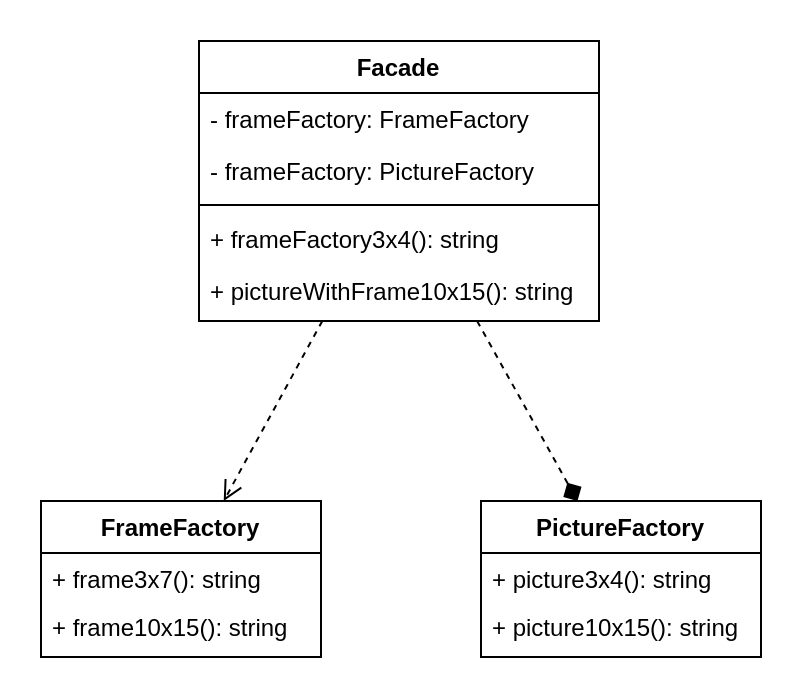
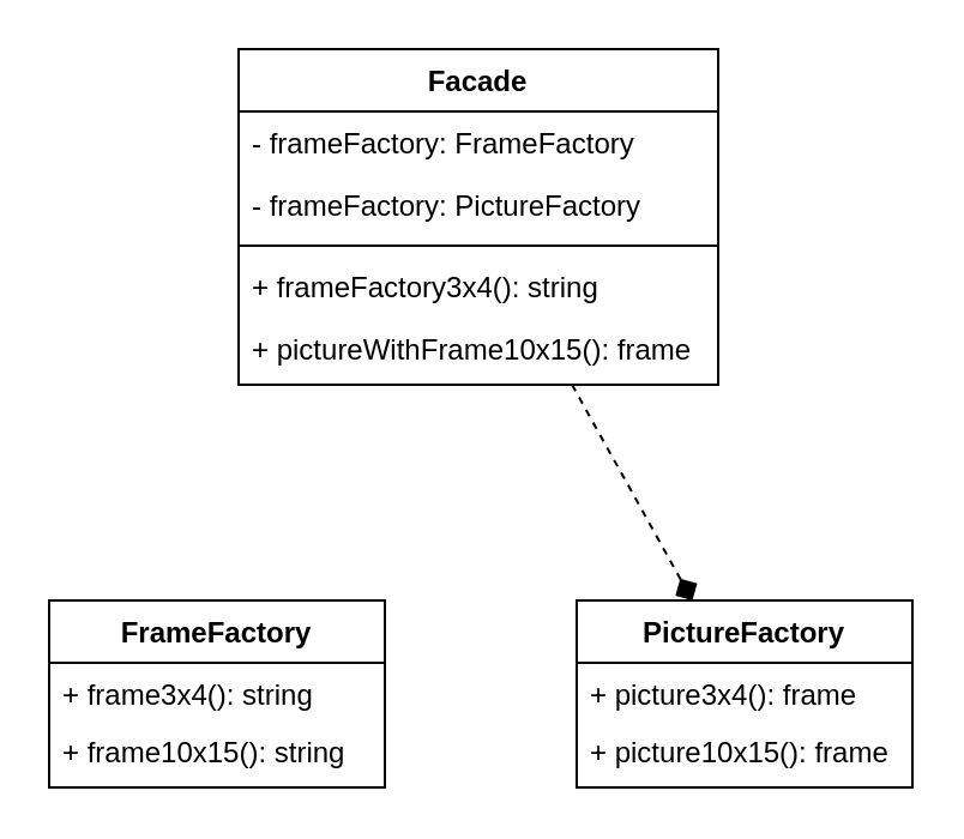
  <mxCell id="0" />
  <mxCell id="1" parent="0" />
  <mxCell id="2" value="Facade" style="swimlane;fontStyle=1;align=center;verticalAlign=top;childLayout=stackLayout;horizontal=1;startSize=26;horizontalStack=0;resizeParent=1;resizeParentMax=0;resizeLast=0;collapsible=1;marginBottom=0;" parent="1" vertex="1"><mxGeometry x="99" y="20" width="200" height="140" as="geometry" /></mxCell>
  <mxCell id="3" value="- frameFactory: FrameFactory" style="text;strokeColor=none;fillColor=none;align=left;verticalAlign=top;spacingLeft=4;spacingRight=4;overflow=hidden;rotatable=0;points=[[0,0.5],[1,0.5]];portConstraint=eastwest;" parent="2" vertex="1"><mxGeometry y="26" width="200" height="26" as="geometry" /></mxCell>
  <mxCell id="4" value="- frameFactory: PictureFactory" style="text;strokeColor=none;fillColor=none;align=left;verticalAlign=top;spacingLeft=4;spacingRight=4;overflow=hidden;rotatable=0;points=[[0,0.5],[1,0.5]];portConstraint=eastwest;" vertex="1" parent="2"><mxGeometry y="52" width="200" height="26" as="geometry" /></mxCell>
  <mxCell id="5" value="" style="line;strokeWidth=1;fillColor=none;align=left;verticalAlign=middle;spacingTop=-1;spacingLeft=3;spacingRight=3;rotatable=0;labelPosition=right;points=[];portConstraint=eastwest;strokeColor=inherit;" parent="2" vertex="1"><mxGeometry y="78" width="200" height="8" as="geometry" /></mxCell>
  <mxCell id="6" value="+ frameFactory3x4(): string" style="text;strokeColor=none;fillColor=none;align=left;verticalAlign=top;spacingLeft=4;spacingRight=4;overflow=hidden;rotatable=0;points=[[0,0.5],[1,0.5]];portConstraint=eastwest;" parent="2" vertex="1"><mxGeometry y="86" width="200" height="26" as="geometry" /></mxCell>
- <mxCell id="7" value="+ pictureWithFrame10x15(): string" style="text;strokeColor=none;fillColor=none;align=left;verticalAlign=top;spacingLeft=4;spacingRight=4;overflow=hidden;rotatable=0;points=[[0,0.5],[1,0.5]];portConstraint=eastwest;" parent="2" vertex="1"><mxGeometry y="112" width="200" height="28" as="geometry" /></mxCell>
+ <mxCell id="7" value="+ pictureWithFrame10x15(): frame" style="text;strokeColor=none;fillColor=none;align=left;verticalAlign=top;spacingLeft=4;spacingRight=4;overflow=hidden;rotatable=0;points=[[0,0.5],[1,0.5]];portConstraint=eastwest;" parent="2" vertex="1"><mxGeometry y="112" width="200" height="28" as="geometry" /></mxCell>
  <mxCell id="8" value="FrameFactory" style="swimlane;fontStyle=1;align=center;verticalAlign=top;childLayout=stackLayout;horizontal=1;startSize=26;horizontalStack=0;resizeParent=1;resizeParentMax=0;resizeLast=0;collapsible=1;marginBottom=0;" vertex="1" parent="1"><mxGeometry x="20" y="250" width="140" height="78" as="geometry" /></mxCell>
- <mxCell id="9" value="+ frame3x7(): string" style="text;strokeColor=none;fillColor=none;align=left;verticalAlign=top;spacingLeft=4;spacingRight=4;overflow=hidden;rotatable=0;points=[[0,0.5],[1,0.5]];portConstraint=eastwest;" vertex="1" parent="8"><mxGeometry y="26" width="140" height="24" as="geometry" /></mxCell>
+ <mxCell id="9" value="+ frame3x4(): string" style="text;strokeColor=none;fillColor=none;align=left;verticalAlign=top;spacingLeft=4;spacingRight=4;overflow=hidden;rotatable=0;points=[[0,0.5],[1,0.5]];portConstraint=eastwest;" vertex="1" parent="8"><mxGeometry y="26" width="140" height="24" as="geometry" /></mxCell>
  <mxCell id="10" value="+ frame10x15(): string" style="text;strokeColor=none;fillColor=none;align=left;verticalAlign=top;spacingLeft=4;spacingRight=4;overflow=hidden;rotatable=0;points=[[0,0.5],[1,0.5]];portConstraint=eastwest;" vertex="1" parent="8"><mxGeometry y="50" width="140" height="28" as="geometry" /></mxCell>
  <mxCell id="11" value="PictureFactory" style="swimlane;fontStyle=1;align=center;verticalAlign=top;childLayout=stackLayout;horizontal=1;startSize=26;horizontalStack=0;resizeParent=1;resizeParentMax=0;resizeLast=0;collapsible=1;marginBottom=0;" vertex="1" parent="1"><mxGeometry x="240" y="250" width="140" height="78" as="geometry" /></mxCell>
- <mxCell id="12" value="+ picture3x4(): string" style="text;strokeColor=none;fillColor=none;align=left;verticalAlign=top;spacingLeft=4;spacingRight=4;overflow=hidden;rotatable=0;points=[[0,0.5],[1,0.5]];portConstraint=eastwest;" vertex="1" parent="11"><mxGeometry y="26" width="140" height="24" as="geometry" /></mxCell>
- <mxCell id="13" value="+ picture10x15(): string" style="text;strokeColor=none;fillColor=none;align=left;verticalAlign=top;spacingLeft=4;spacingRight=4;overflow=hidden;rotatable=0;points=[[0,0.5],[1,0.5]];portConstraint=eastwest;" vertex="1" parent="11"><mxGeometry y="50" width="140" height="28" as="geometry" /></mxCell>
- <mxCell id="14" value="" style="html=1;verticalAlign=bottom;endArrow=open;dashed=1;endSize=8;rounded=0;" edge="1" parent="1" source="2" target="8"><mxGeometry x="0.05" y="42" relative="1" as="geometry"><mxPoint x="340" y="170" as="sourcePoint" /><mxPoint x="260" y="170" as="targetPoint" /><Array as="points" /><mxPoint as="offset" /></mxGeometry></mxCell>
+ <mxCell id="12" value="+ picture3x4(): frame" style="text;strokeColor=none;fillColor=none;align=left;verticalAlign=top;spacingLeft=4;spacingRight=4;overflow=hidden;rotatable=0;points=[[0,0.5],[1,0.5]];portConstraint=eastwest;" vertex="1" parent="11"><mxGeometry y="26" width="140" height="24" as="geometry" /></mxCell>
+ <mxCell id="13" value="+ picture10x15(): frame" style="text;strokeColor=none;fillColor=none;align=left;verticalAlign=top;spacingLeft=4;spacingRight=4;overflow=hidden;rotatable=0;points=[[0,0.5],[1,0.5]];portConstraint=eastwest;" vertex="1" parent="11"><mxGeometry y="50" width="140" height="28" as="geometry" /></mxCell>
  <mxCell id="15" value="" style="html=1;verticalAlign=bottom;endArrow=diamond;dashed=1;endSize=8;rounded=0;" edge="1" parent="1" source="2" target="11"><mxGeometry x="0.05" y="42" relative="1" as="geometry"><mxPoint x="131.481" y="180" as="sourcePoint" /><mxPoint x="110.317" y="260" as="targetPoint" /><Array as="points" /><mxPoint as="offset" /></mxGeometry></mxCell>
